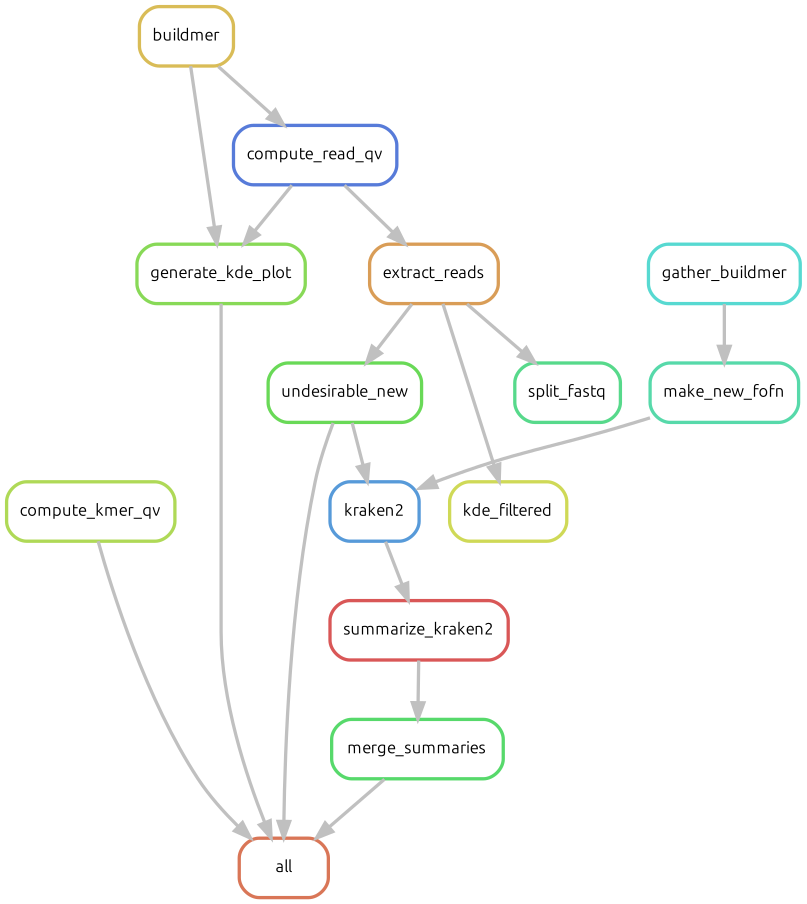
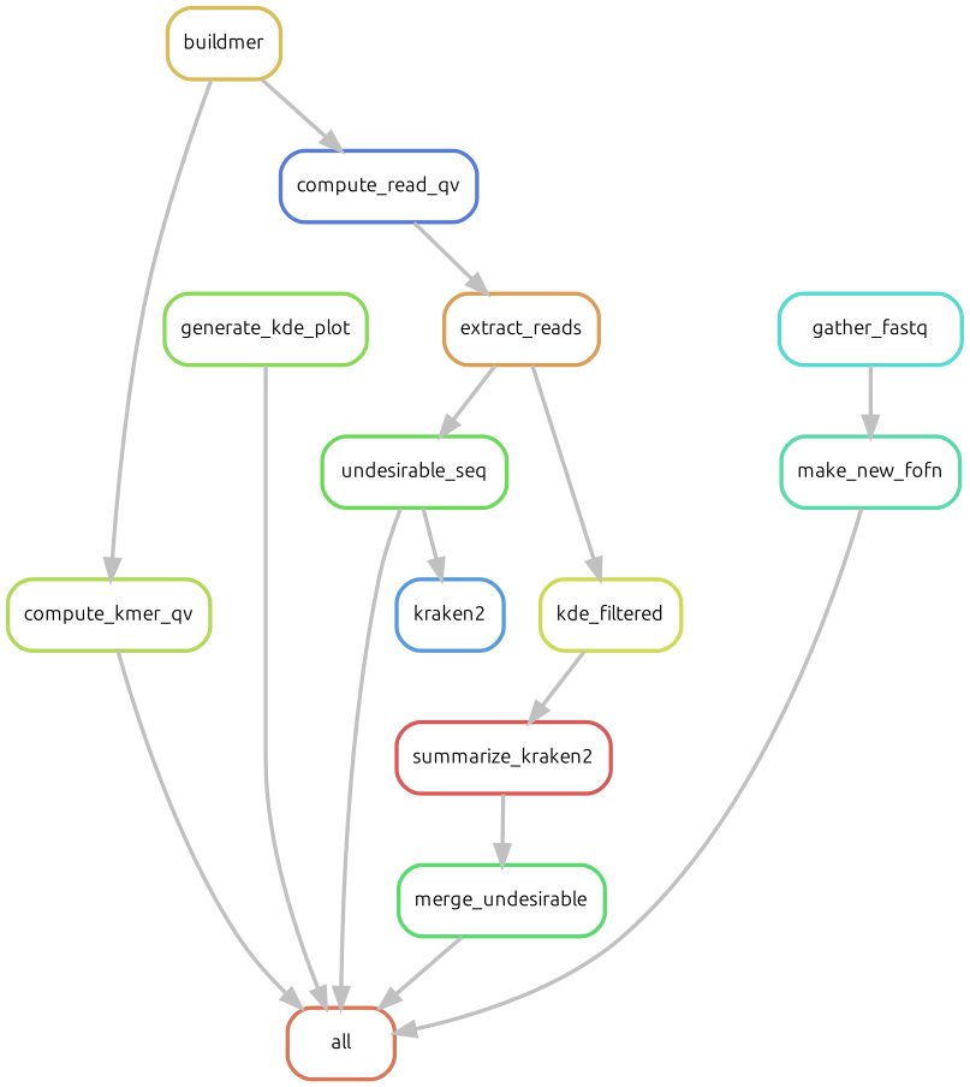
  digraph {
    bgcolor=white
    fontname=Ubuntu
    node [fontname=Ubuntu fontsize=10 penwidth=2 shape=box style=rounded]
    edge [color=grey fontname=Ubuntu penwidth=2]
    n1 [color="0.04 0.6 0.85" label=all]
    n2 [color="0.22 0.6 0.85" label=compute_kmer_qv]
    n3 [color="0.13 0.6 0.85" label=buildmer]
    n4 [color="0.62 0.6 0.85" label=compute_read_qv]
    n5 [color="0.27 0.6 0.85" label=generate_kde_plot]
    n6 [color="0.09 0.6 0.85" label=extract_reads]
    n7 [color="0.18 0.6 0.85" label=kde_filtered]
-   n8 [color="0.31 0.6 0.85" label=undesirable_new]
-   n9 [color="0.40 0.6 0.85" label=split_fastq]
+   n8 [color="0.31 0.6 0.85" label=undesirable_seq]
    n10 [color="0.58 0.6 0.85" label=kraken2]
-   n11 [color="0.36 0.6 0.85" label=merge_summaries]
+   n11 [color="0.36 0.6 0.85" label=merge_undesirable]
    n12 [color="0.00 0.6 0.85" label=summarize_kraken2]
    n13 [color="0.44 0.6 0.85" label=make_new_fofn]
-   n14 [color="0.49 0.6 0.85" label=gather_buildmer]
+   n14 [color="0.49 0.6 0.85" label=gather_fastq]
    n2 -> n1
-   n3 -> n5
+   n3 -> n2
    n3 -> n4
-   n4 -> n5
    n4 -> n6
    n5 -> n1
    n6 -> n7
    n6 -> n8
-   n6 -> n9
    n8 -> n1
    n8 -> n10
-   n10 -> n12
+   n7 -> n12
    n11 -> n1
    n12 -> n11
-   n13 -> n10
+   n13 -> n1
    n14 -> n13
  }
